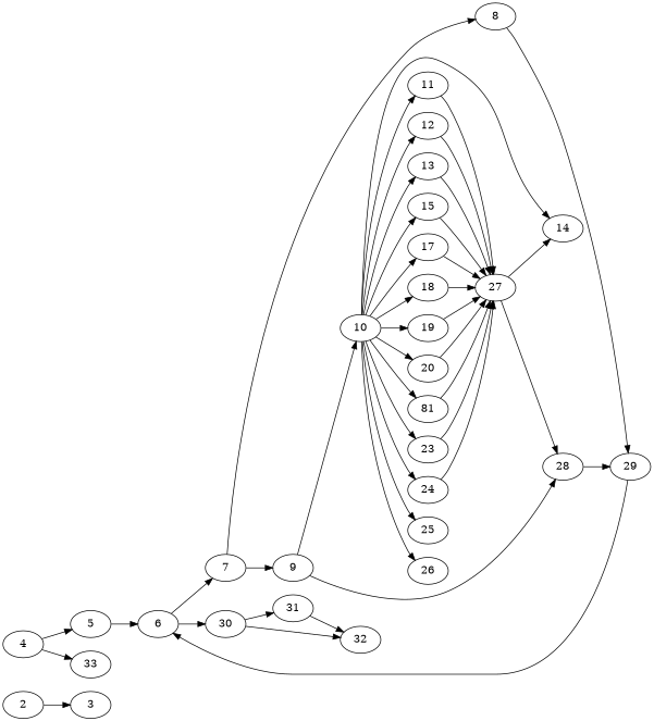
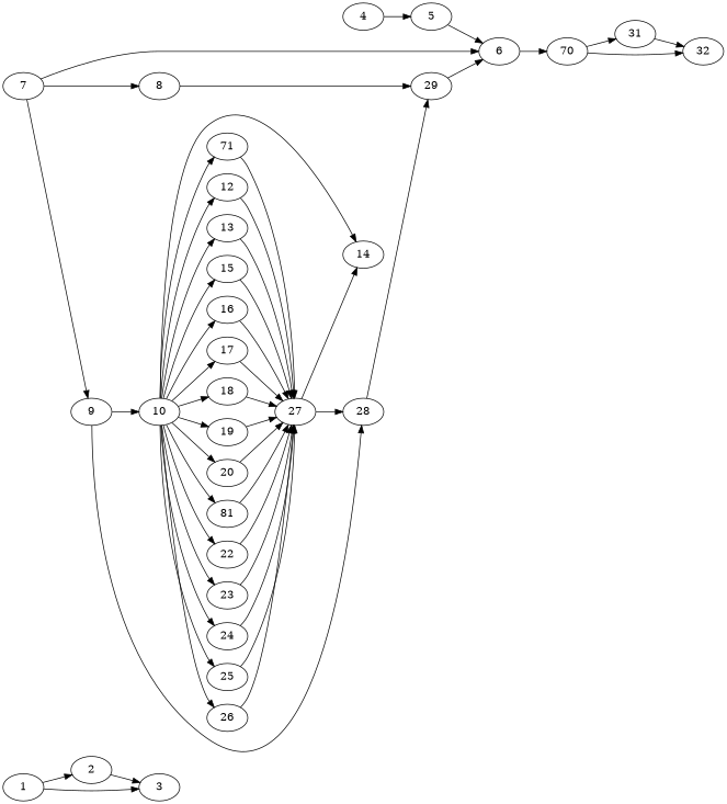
  digraph {
    rankdir=LR
+   1
    2
    3
    4
    5
-   33
    6
    7
-   30
+   30 [label=70]
    8
    9
    31
    32
    29
    10
    28
-   11
+   11 [label=71]
    12
    13
    14
    15
+   16
    17
    18
    19
    20
    n27 [label=81]
+   22
    23
    24
    25
    26
    27
+   1 -> 2
+   1 -> 3
    2 -> 3
    4 -> 5
-   4 -> 33
    5 -> 6
-   6 -> 7
+   7 -> 6
    6 -> 30
    7 -> 8
    7 -> 9
    30 -> 31
    30 -> 32
    8 -> 29
    9 -> 10
    9 -> 28
    31 -> 32
    29 -> 6
    10 -> 11
    10 -> 12
    10 -> 13
    10 -> 14
    10 -> 15
+   10 -> 16
    10 -> 17
    10 -> 18
    10 -> 19
    10 -> 20
    10 -> n27
+   10 -> 22
    10 -> 23
    10 -> 24
    10 -> 25
    10 -> 26
    28 -> 29
    11 -> 27
    12 -> 27
    13 -> 27
    15 -> 27
+   16 -> 27
    17 -> 27
    18 -> 27
    19 -> 27
    20 -> 27
    n27 -> 27
+   22 -> 27
    23 -> 27
    24 -> 27
+   25 -> 27
+   26 -> 27
    27 -> 28
    27 -> 14
  }
